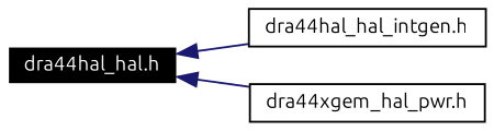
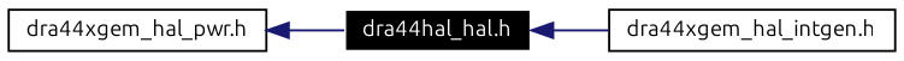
  digraph {
    fontname=Ubuntu
    rankdir=LR
    node [color=black fillcolor=white fontname=Ubuntu fontsize=10 shape=record style=filled]
    edge [color=midnightblue dir=back fontname=Ubuntu fontsize=10 labelfontname=Helvetica labelfontsize=10 style=solid]
    n1 [color=white fillcolor=black fontcolor=white height=0.2 label="dra44hal_hal.h" width=0.4]
-   n2 [height=0.2 label="dra44hal_hal_intgen.h" width=0.4]
+   n2 [height=0.2 label="dra44xgem_hal_intgen.h" width=0.4]
    n3 [height=0.2 label="dra44xgem_hal_pwr.h" width=0.4]
    n1 -> n2
-   n1 -> n3
+   n3 -> n1
  }
